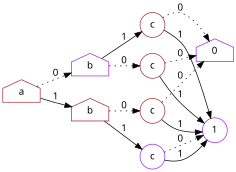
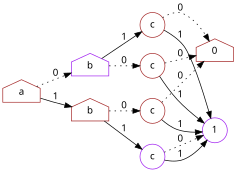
  digraph {
    rankdir=LR
    fontname="Noto Sans"
    node [color=brown shape=circle fontname="Noto Sans"]
    edge [style=dotted fontname="Noto Sans"]
    n1 [label=a shape=house]
    n2 [label=b color=purple shape=house]
    n3 [label=b shape=house]
    n4 [label=c]
    n5 [label=c]
    n6 [label=c]
    n7 [label=c color=purple]
-   n8 [label=0 shape=house color=purple]
+   n8 [label=0 shape=house]
    n9 [label=1 color=purple]
    subgraph sub_1 {
      rank=same
      n1
    }
    subgraph sub_2 {
      rank=same
      n2
      n3
    }
    subgraph sub_3 {
      rank=same
      n4
      n5
      n6
      n7
    }
    n1 -> n2 [label=0]
    n1 -> n3 [label=1 style=solid]
    n2 -> n4 [label=0]
    n2 -> n5 [label=1 style=solid]
    n3 -> n6 [label=0]
    n3 -> n7 [label=1 style=solid]
    n4 -> n8 [label=0]
    n4 -> n9 [label=1 style=solid]
    n5 -> n8 [label=0]
    n5 -> n9 [label=1 style=solid]
    n6 -> n8 [label=0]
    n6 -> n9 [label=1 style=solid]
    n7 -> n9 [label=0]
    n7 -> n9 [label=1 style=solid]
  }
